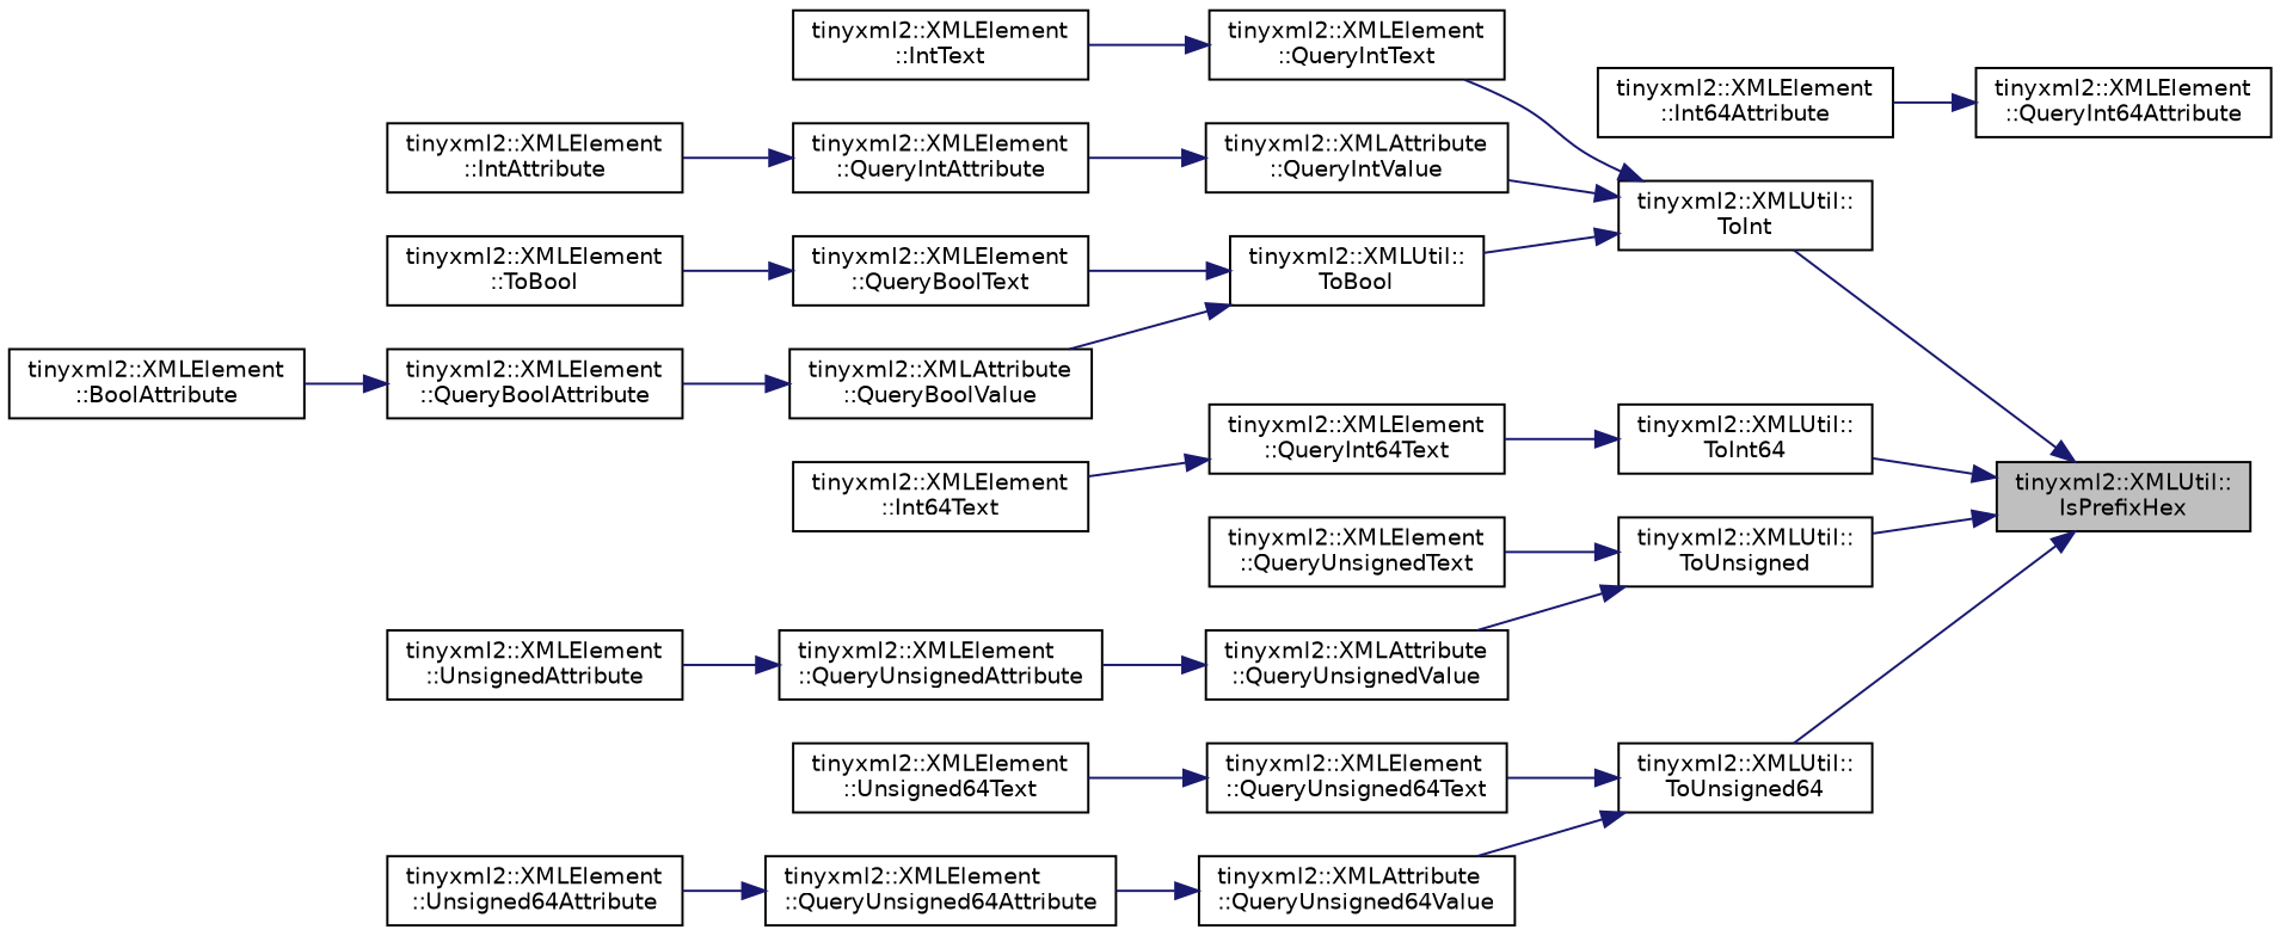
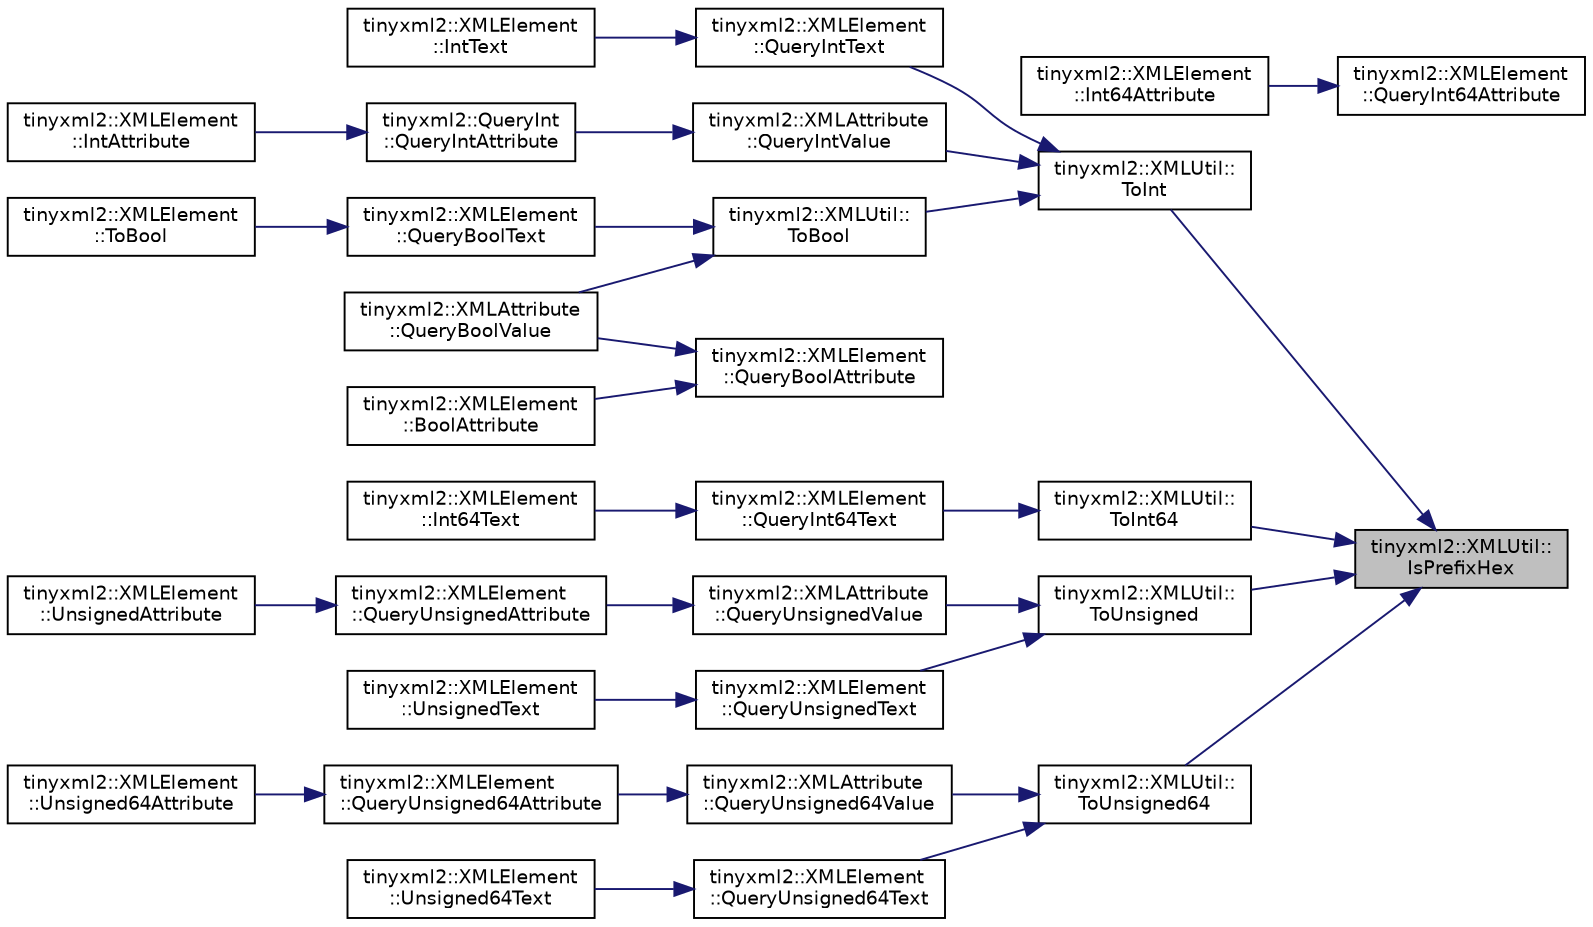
  digraph {
    rankdir=RL
    node [color=black fillcolor=white fontname=Helvetica fontsize=10 shape=record style=filled]
    edge [color=midnightblue dir=back fontname=Helvetica fontsize=10 labelfontname=Helvetica labelfontsize=10 style=solid]
    n1 [fillcolor=grey75 fontcolor=black height=0.2 label="tinyxml2::XMLUtil::\lIsPrefixHex" width=0.4]
    n2 [height=0.2 label="tinyxml2::XMLUtil::\lToInt" width=0.4]
    n3 [height=0.2 label="tinyxml2::XMLUtil::\lToInt64" width=0.4]
    n4 [height=0.2 label="tinyxml2::XMLUtil::\lToUnsigned" width=0.4]
    n5 [height=0.2 label="tinyxml2::XMLUtil::\lToUnsigned64" width=0.4]
    n6 [height=0.2 label="tinyxml2::XMLElement\l::QueryIntText" width=0.4]
    n7 [height=0.2 label="tinyxml2::XMLAttribute\l::QueryIntValue" width=0.4]
    n8 [height=0.2 label="tinyxml2::XMLUtil::\lToBool" width=0.4]
    n9 [height=0.2 label="tinyxml2::XMLElement\l::QueryInt64Text" width=0.4]
    n10 [height=0.2 label="tinyxml2::XMLElement\l::QueryUnsignedText" width=0.4]
    n11 [height=0.2 label="tinyxml2::XMLAttribute\l::QueryUnsignedValue" width=0.4]
    n12 [height=0.2 label="tinyxml2::XMLElement\l::QueryUnsigned64Text" width=0.4]
    n13 [height=0.2 label="tinyxml2::XMLAttribute\l::QueryUnsigned64Value" width=0.4]
    n14 [height=0.2 label="tinyxml2::XMLElement\l::IntText" width=0.4]
-   n15 [height=0.2 label="tinyxml2::XMLElement\l::QueryIntAttribute" width=0.4]
+   n15 [height=0.2 label="tinyxml2::QueryInt\l::QueryIntAttribute" width=0.4]
    n16 [height=0.2 label="tinyxml2::XMLElement\l::QueryBoolText" width=0.4]
    n17 [height=0.2 label="tinyxml2::XMLAttribute\l::QueryBoolValue" width=0.4]
    n18 [height=0.2 label="tinyxml2::XMLElement\l::IntAttribute" width=0.4]
    n19 [height=0.2 label="tinyxml2::XMLElement\l::ToBool" width=0.4]
    n20 [height=0.2 label="tinyxml2::XMLElement\l::QueryBoolAttribute" width=0.4]
    n21 [height=0.2 label="tinyxml2::XMLElement\l::BoolAttribute" width=0.4]
    n22 [height=0.2 label="tinyxml2::XMLElement\l::Int64Text" width=0.4]
    n23 [height=0.2 label="tinyxml2::XMLElement\l::QueryInt64Attribute" width=0.4]
    n24 [height=0.2 label="tinyxml2::XMLElement\l::Int64Attribute" width=0.4]
+   n25 [height=0.2 label="tinyxml2::XMLElement\l::UnsignedText" width=0.4]
    n26 [height=0.2 label="tinyxml2::XMLElement\l::QueryUnsignedAttribute" width=0.4]
    n27 [height=0.2 label="tinyxml2::XMLElement\l::UnsignedAttribute" width=0.4]
    n28 [height=0.2 label="tinyxml2::XMLElement\l::Unsigned64Text" width=0.4]
    n29 [height=0.2 label="tinyxml2::XMLElement\l::QueryUnsigned64Attribute" width=0.4]
    n30 [height=0.2 label="tinyxml2::XMLElement\l::Unsigned64Attribute" width=0.4]
    n1 -> n2
    n1 -> n3
    n1 -> n4
    n1 -> n5
    n2 -> n6
    n2 -> n7
    n2 -> n8
    n3 -> n9
    n4 -> n10
    n4 -> n11
    n5 -> n12
    n5 -> n13
    n6 -> n14
    n7 -> n15
    n8 -> n16
    n8 -> n17
    n9 -> n22
+   n10 -> n25
    n11 -> n26
    n12 -> n28
    n13 -> n29
    n15 -> n18
    n16 -> n19
-   n17 -> n20
+   n20 -> n17
    n20 -> n21
    n23 -> n24
    n26 -> n27
    n29 -> n30
  }
